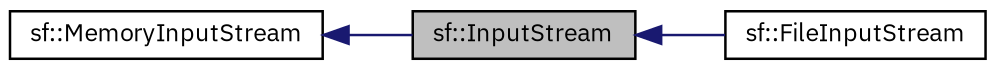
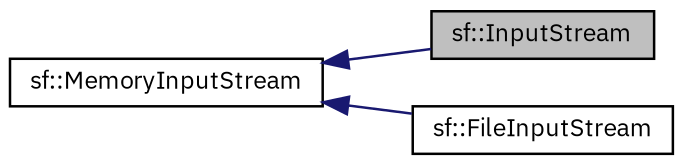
  digraph {
    fontname="IBM Plex Sans"
    rankdir=LR
    node [color=black fillcolor=white fontname="IBM Plex Sans" fontsize=10 shape=record style=filled]
    edge [color=midnightblue dir=back fontname="IBM Plex Sans" fontsize=10 labelfontname=Helvetica labelfontsize=10 style=solid]
    n1 [fillcolor=grey75 fontcolor=black height=0.2 label="sf::InputStream" width=0.4]
    n2 [height=0.2 label="sf::FileInputStream" width=0.4]
    n3 [height=0.2 label="sf::MemoryInputStream" width=0.4]
-   n1 -> n2
+   n3 -> n2
    n3 -> n1
  }
